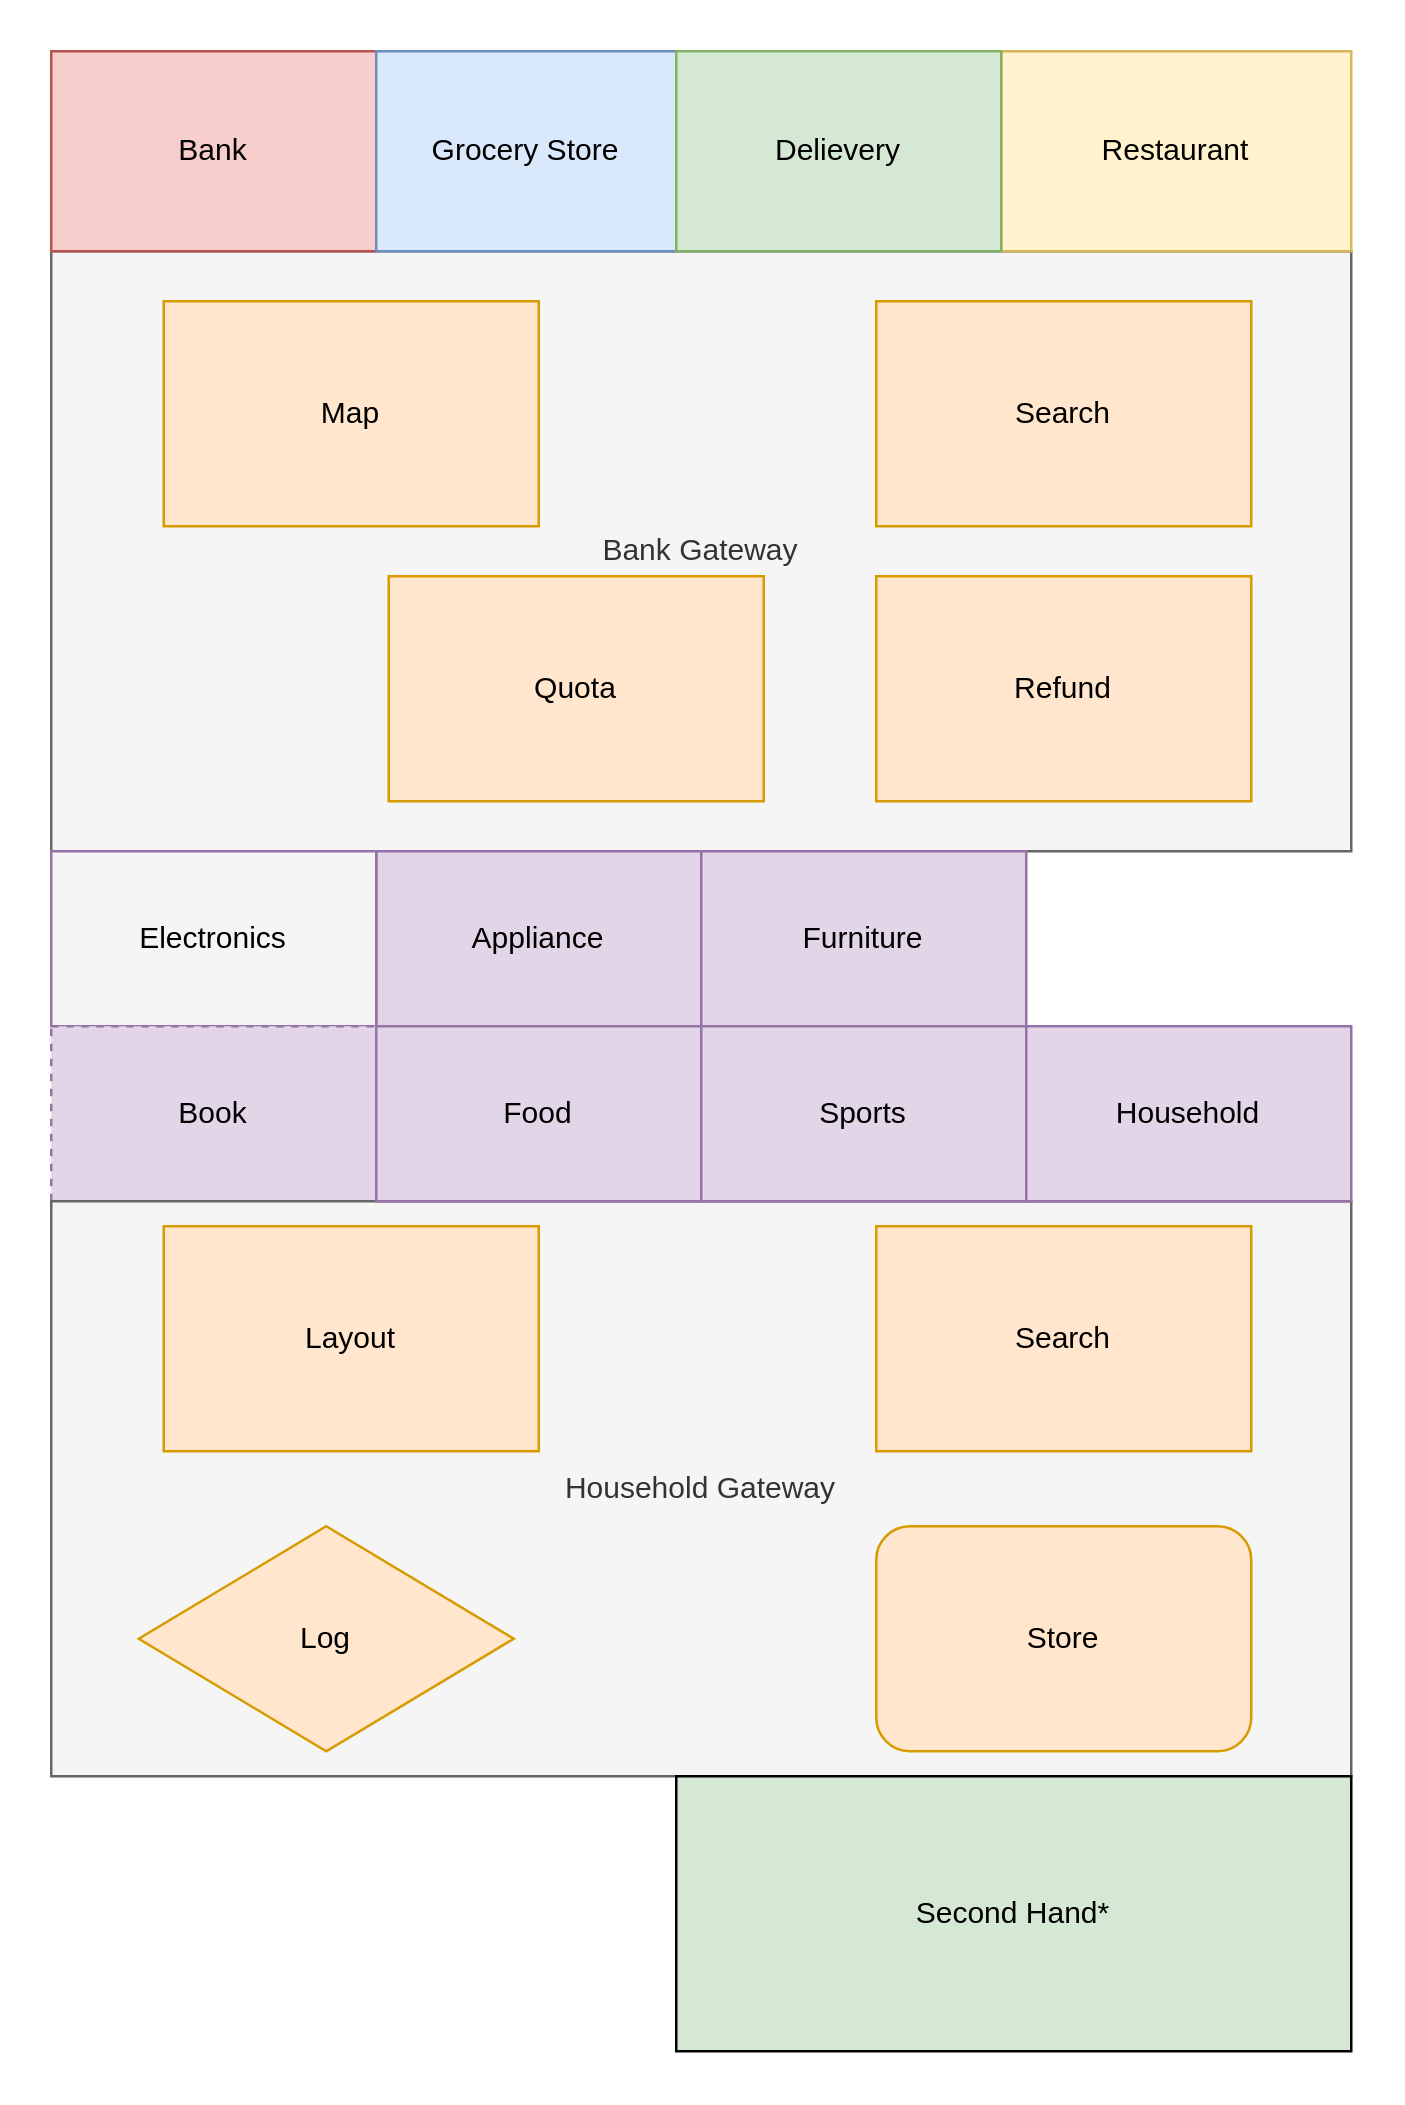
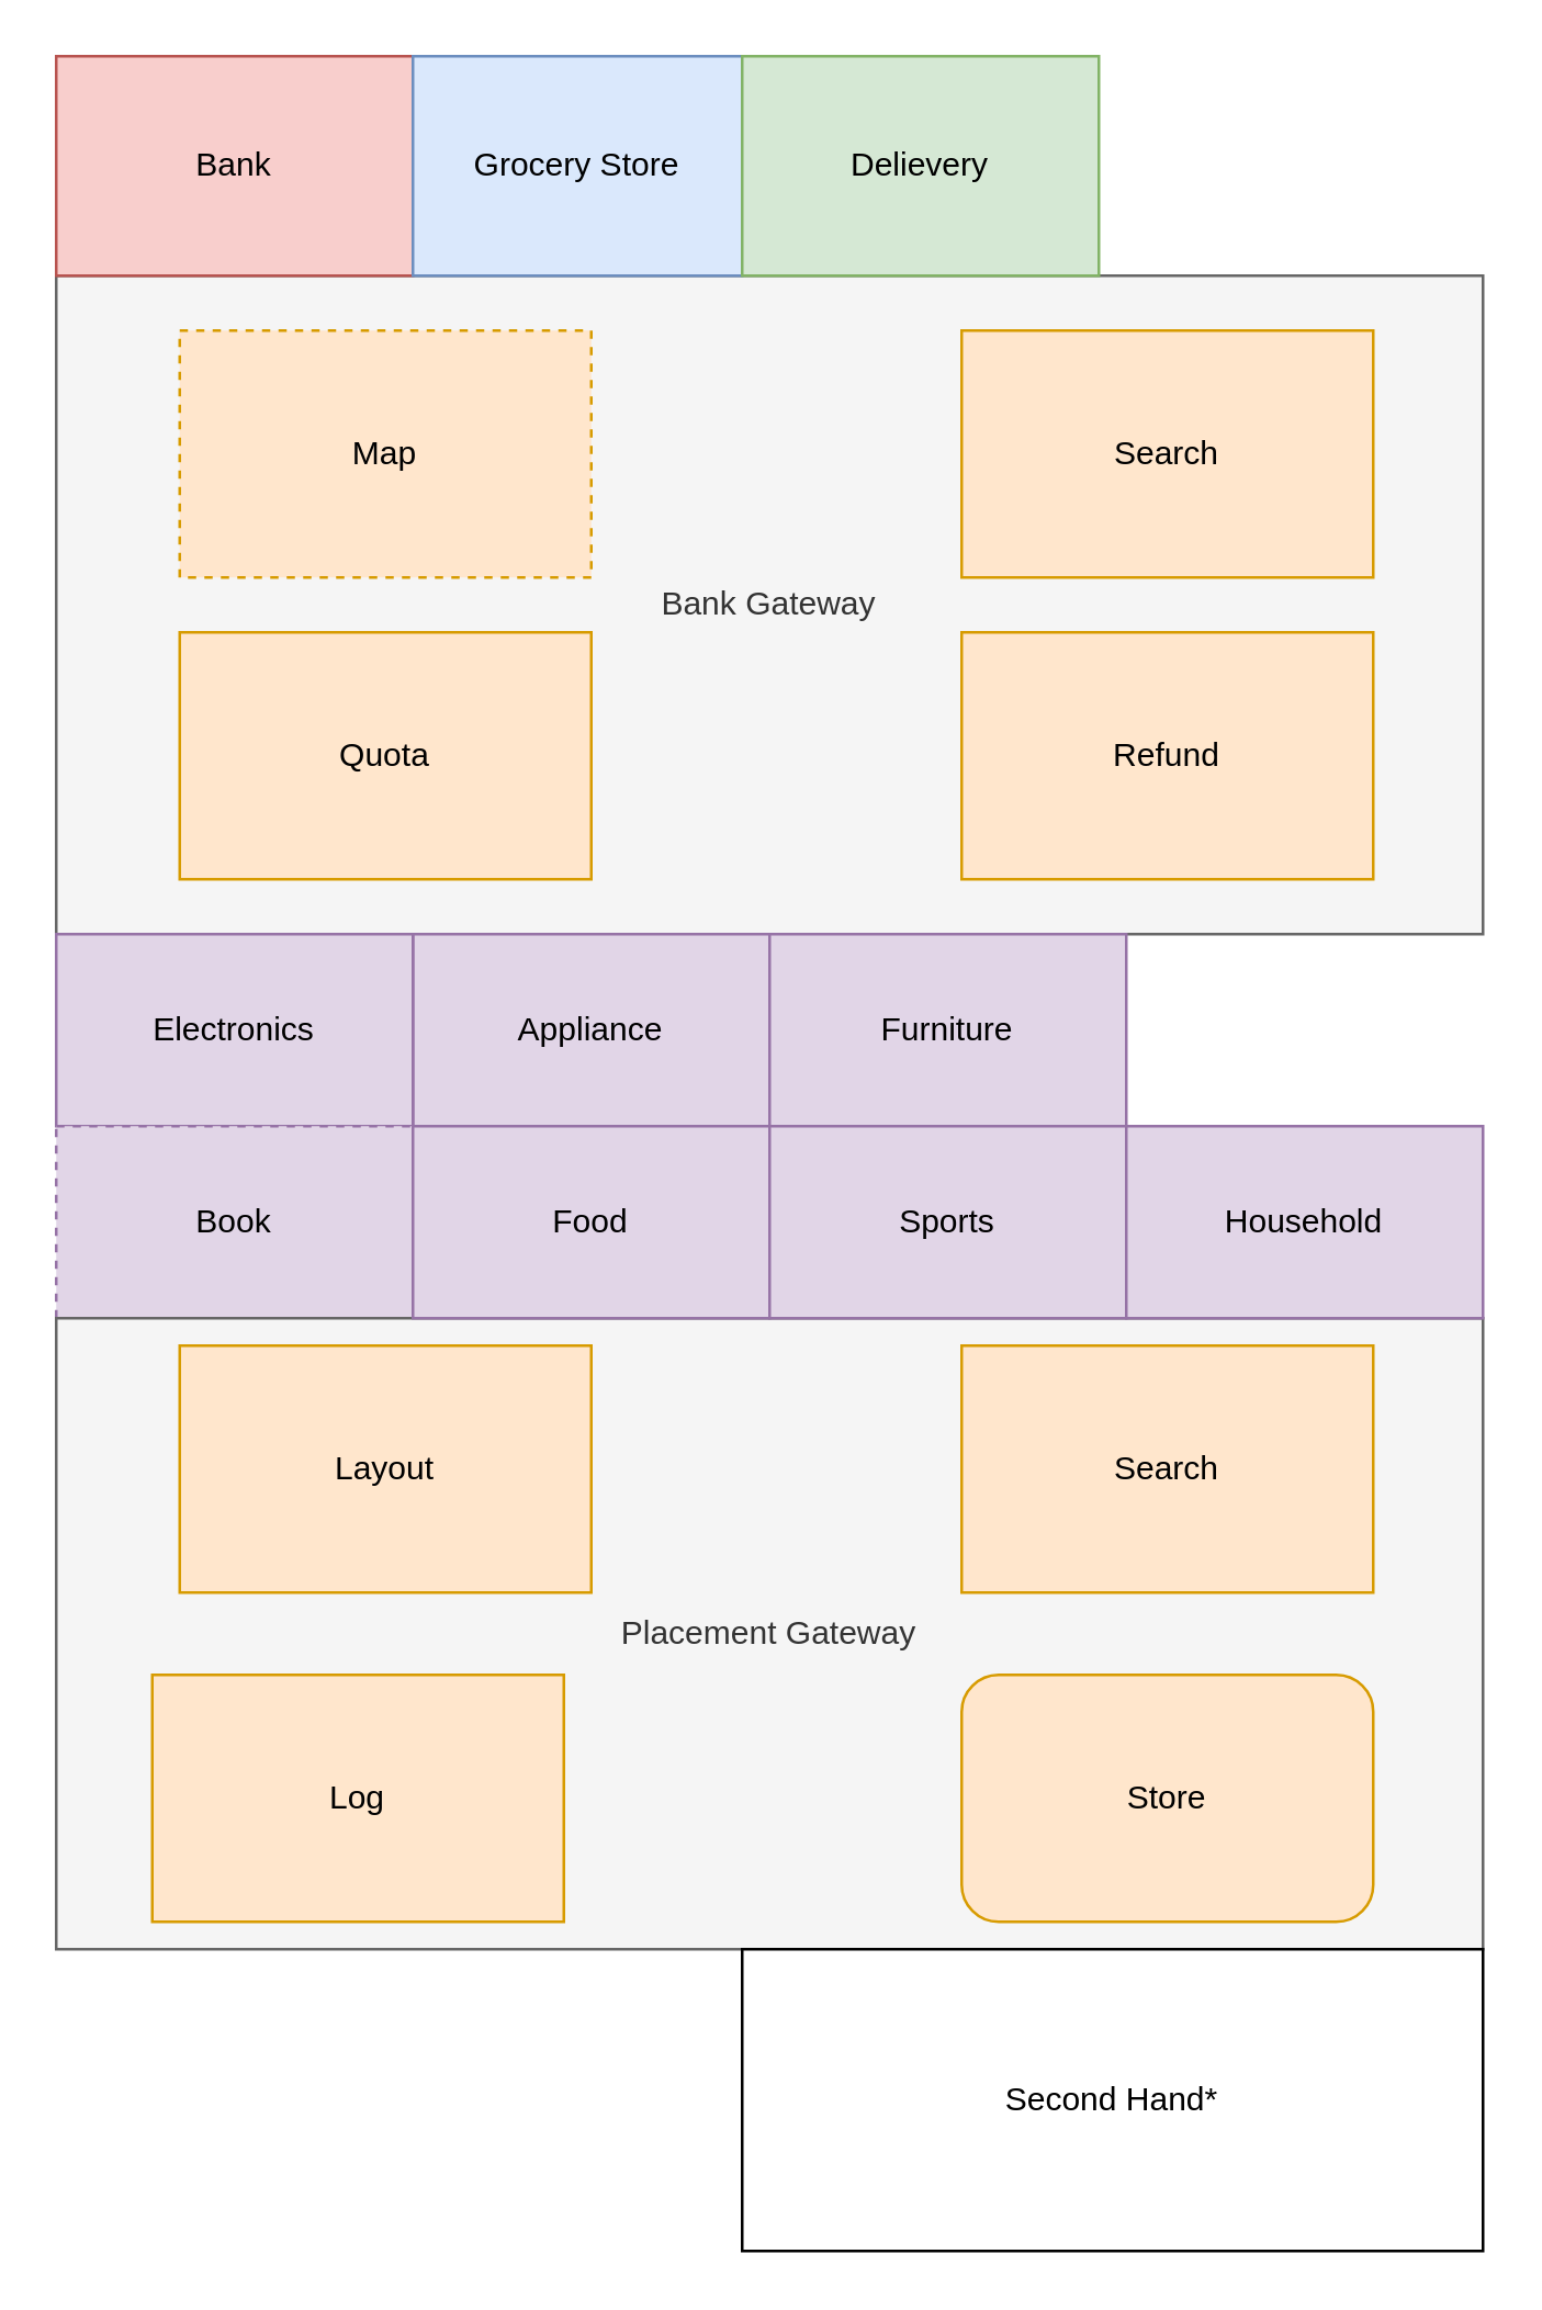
  <mxCell id="0" />
  <mxCell id="1" parent="0" />
  <mxCell id="2" value="Bank Gateway" style="rounded=0;whiteSpace=wrap;html=1;fillColor=#f5f5f5;fontColor=#333333;strokeColor=#666666;" vertex="1" parent="1"><mxGeometry x="20" y="100" width="520" height="240" as="geometry" /></mxCell>
  <mxCell id="3" value="Bank" style="rounded=0;whiteSpace=wrap;html=1;fillColor=#f8cecc;strokeColor=#b85450;" vertex="1" parent="1"><mxGeometry x="20" y="20" width="130" height="80" as="geometry" /></mxCell>
  <mxCell id="4" value="Grocery Store" style="rounded=0;whiteSpace=wrap;html=1;fillColor=#dae8fc;strokeColor=#6c8ebf;" vertex="1" parent="1"><mxGeometry x="150" y="20" width="120" height="80" as="geometry" /></mxCell>
- <mxCell id="5" value="Restaurant" style="rounded=0;whiteSpace=wrap;html=1;fillColor=#fff2cc;strokeColor=#d6b656;" vertex="1" parent="1"><mxGeometry x="400" y="20" width="140" height="80" as="geometry" /></mxCell>
  <mxCell id="6" value="Appliance" style="rounded=0;whiteSpace=wrap;html=1;fillColor=#e1d5e7;strokeColor=#9673a6;" vertex="1" parent="1"><mxGeometry x="150" y="340" width="130" height="70" as="geometry" /></mxCell>
- <mxCell id="7" value="Map" style="rounded=0;whiteSpace=wrap;html=1;fillColor=#ffe6cc;strokeColor=#d79b00;" vertex="1" parent="1"><mxGeometry x="65" y="120" width="150" height="90" as="geometry" /></mxCell>
+ <mxCell id="7" value="Map" style="rounded=0;whiteSpace=wrap;html=1;fillColor=#ffe6cc;strokeColor=#d79b00;dashed=1;" vertex="1" parent="1"><mxGeometry x="65" y="120" width="150" height="90" as="geometry" /></mxCell>
  <mxCell id="8" value="Furniture" style="rounded=0;whiteSpace=wrap;html=1;fillColor=#e1d5e7;strokeColor=#9673a6;" vertex="1" parent="1"><mxGeometry x="280" y="340" width="130" height="70" as="geometry" /></mxCell>
- <mxCell id="9" value="Electronics" style="rounded=0;whiteSpace=wrap;html=1;fillColor=#f5f5f5;strokeColor=#9673a6;" vertex="1" parent="1"><mxGeometry x="20" y="340" width="130" height="70" as="geometry" /></mxCell>
- <mxCell id="10" value="Quota" style="rounded=0;whiteSpace=wrap;html=1;fillColor=#ffe6cc;strokeColor=#d79b00;" vertex="1" parent="1"><mxGeometry x="155" y="230" width="150" height="90" as="geometry" /></mxCell>
+ <mxCell id="9" value="Electronics" style="rounded=0;whiteSpace=wrap;html=1;fillColor=#e1d5e7;strokeColor=#9673a6;" vertex="1" parent="1"><mxGeometry x="20" y="340" width="130" height="70" as="geometry" /></mxCell>
+ <mxCell id="10" value="Quota" style="rounded=0;whiteSpace=wrap;html=1;fillColor=#ffe6cc;strokeColor=#d79b00;" vertex="1" parent="1"><mxGeometry x="65" y="230" width="150" height="90" as="geometry" /></mxCell>
  <mxCell id="11" value="Book" style="rounded=0;whiteSpace=wrap;html=1;fillColor=#e1d5e7;strokeColor=#9673a6;dashed=1;" vertex="1" parent="1"><mxGeometry x="20" y="410" width="130" height="70" as="geometry" /></mxCell>
- <mxCell id="12" value="Household Gateway" style="rounded=0;whiteSpace=wrap;html=1;fillColor=#f5f5f5;fontColor=#333333;strokeColor=#666666;" vertex="1" parent="1"><mxGeometry x="20" y="480" width="520" height="230" as="geometry" /></mxCell>
+ <mxCell id="12" value="Placement Gateway" style="rounded=0;whiteSpace=wrap;html=1;fillColor=#f5f5f5;fontColor=#333333;strokeColor=#666666;" vertex="1" parent="1"><mxGeometry x="20" y="480" width="520" height="230" as="geometry" /></mxCell>
  <mxCell id="13" value="Food" style="rounded=0;whiteSpace=wrap;html=1;fillColor=#e1d5e7;strokeColor=#9673a6;" vertex="1" parent="1"><mxGeometry x="150" y="410" width="130" height="70" as="geometry" /></mxCell>
  <mxCell id="14" value="Search" style="rounded=0;whiteSpace=wrap;html=1;fillColor=#ffe6cc;strokeColor=#d79b00;" vertex="1" parent="1"><mxGeometry x="350" y="120" width="150" height="90" as="geometry" /></mxCell>
  <mxCell id="15" value="Refund" style="rounded=0;whiteSpace=wrap;html=1;fillColor=#ffe6cc;strokeColor=#d79b00;" vertex="1" parent="1"><mxGeometry x="350" y="230" width="150" height="90" as="geometry" /></mxCell>
- <mxCell id="16" value="Second Hand*" style="rounded=0;whiteSpace=wrap;html=1;fillColor=#d5e8d4;" vertex="1" parent="1"><mxGeometry x="270" y="710" width="270" height="110" as="geometry" /></mxCell>
+ <mxCell id="16" value="Second Hand*" style="rounded=0;whiteSpace=wrap;html=1;" vertex="1" parent="1"><mxGeometry x="270" y="710" width="270" height="110" as="geometry" /></mxCell>
  <mxCell id="17" value="Sports" style="rounded=0;whiteSpace=wrap;html=1;fillColor=#e1d5e7;strokeColor=#9673a6;" vertex="1" parent="1"><mxGeometry x="280" y="410" width="130" height="70" as="geometry" /></mxCell>
  <mxCell id="18" value="Search" style="rounded=0;whiteSpace=wrap;html=1;fillColor=#ffe6cc;strokeColor=#d79b00;" vertex="1" parent="1"><mxGeometry x="350" y="490" width="150" height="90" as="geometry" /></mxCell>
  <mxCell id="19" value="Store" style="whiteSpace=wrap;html=1;fillColor=#ffe6cc;strokeColor=#d79b00;rounded=1;" vertex="1" parent="1"><mxGeometry x="350" y="610" width="150" height="90" as="geometry" /></mxCell>
  <mxCell id="20" value="Household" style="rounded=0;whiteSpace=wrap;html=1;fillColor=#e1d5e7;strokeColor=#9673a6;" vertex="1" parent="1"><mxGeometry x="410" y="410" width="130" height="70" as="geometry" /></mxCell>
  <mxCell id="21" value="Layout" style="rounded=0;whiteSpace=wrap;html=1;fillColor=#ffe6cc;strokeColor=#d79b00;" vertex="1" parent="1"><mxGeometry x="65" y="490" width="150" height="90" as="geometry" /></mxCell>
- <mxCell id="22" value="Log" style="rhombus;whiteSpace=wrap;html=1;fillColor=#ffe6cc;strokeColor=#d79b00;" vertex="1" parent="1"><mxGeometry x="55" y="610" width="150" height="90" as="geometry" /></mxCell>
+ <mxCell id="22" value="Log" style="rounded=0;whiteSpace=wrap;html=1;fillColor=#ffe6cc;strokeColor=#d79b00;" vertex="1" parent="1"><mxGeometry x="55" y="610" width="150" height="90" as="geometry" /></mxCell>
  <mxCell id="23" value="Delievery" style="rounded=0;whiteSpace=wrap;html=1;fillColor=#d5e8d4;strokeColor=#82b366;" vertex="1" parent="1"><mxGeometry x="270" y="20" width="130" height="80" as="geometry" /></mxCell>
